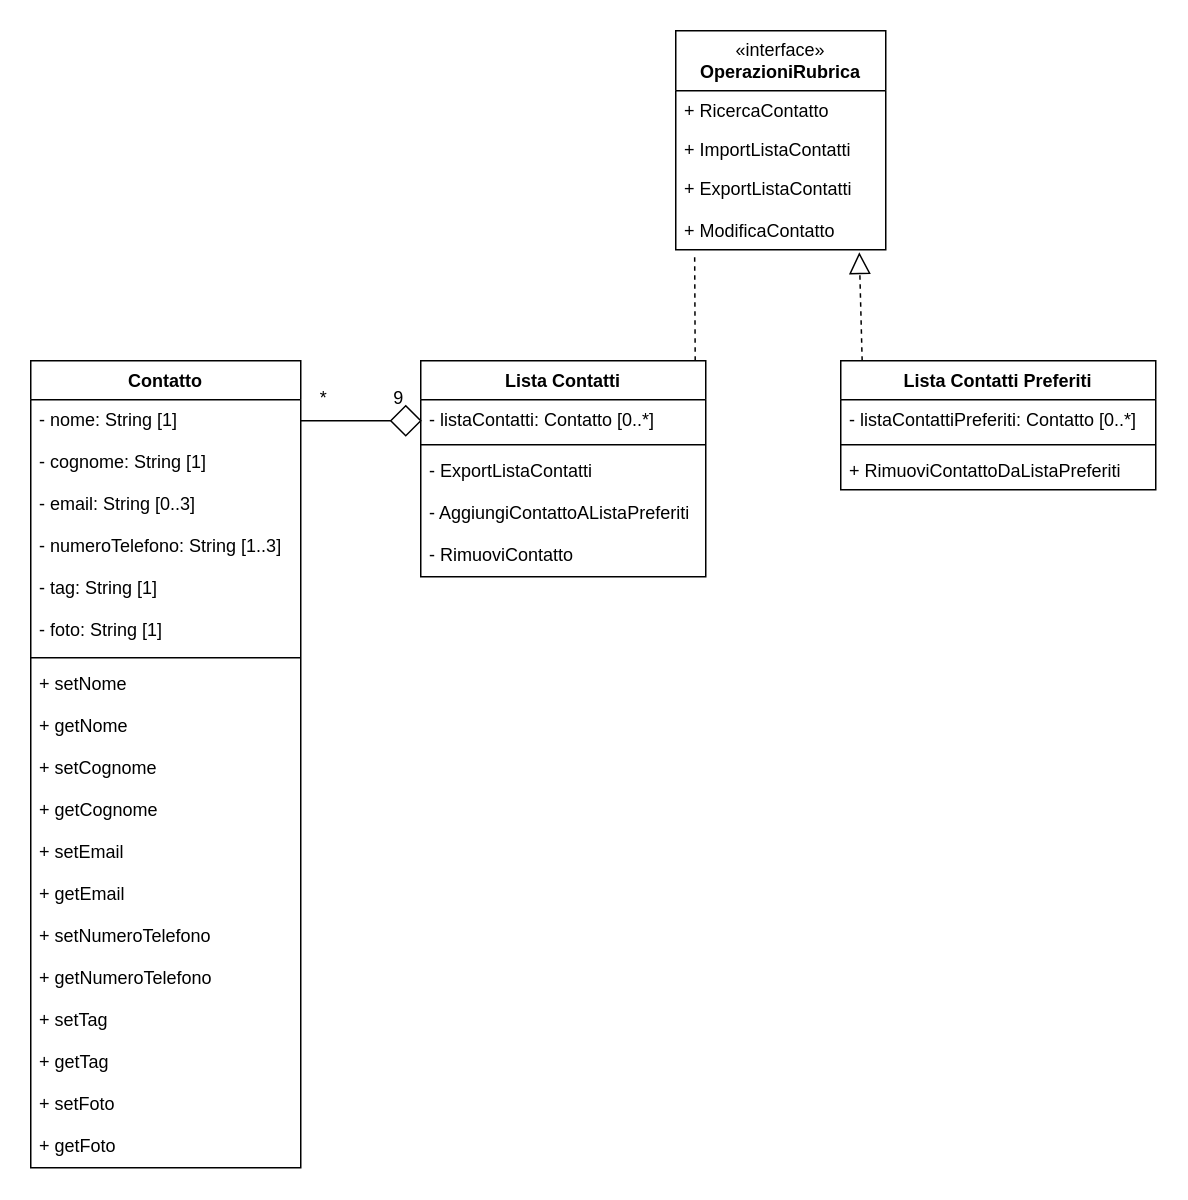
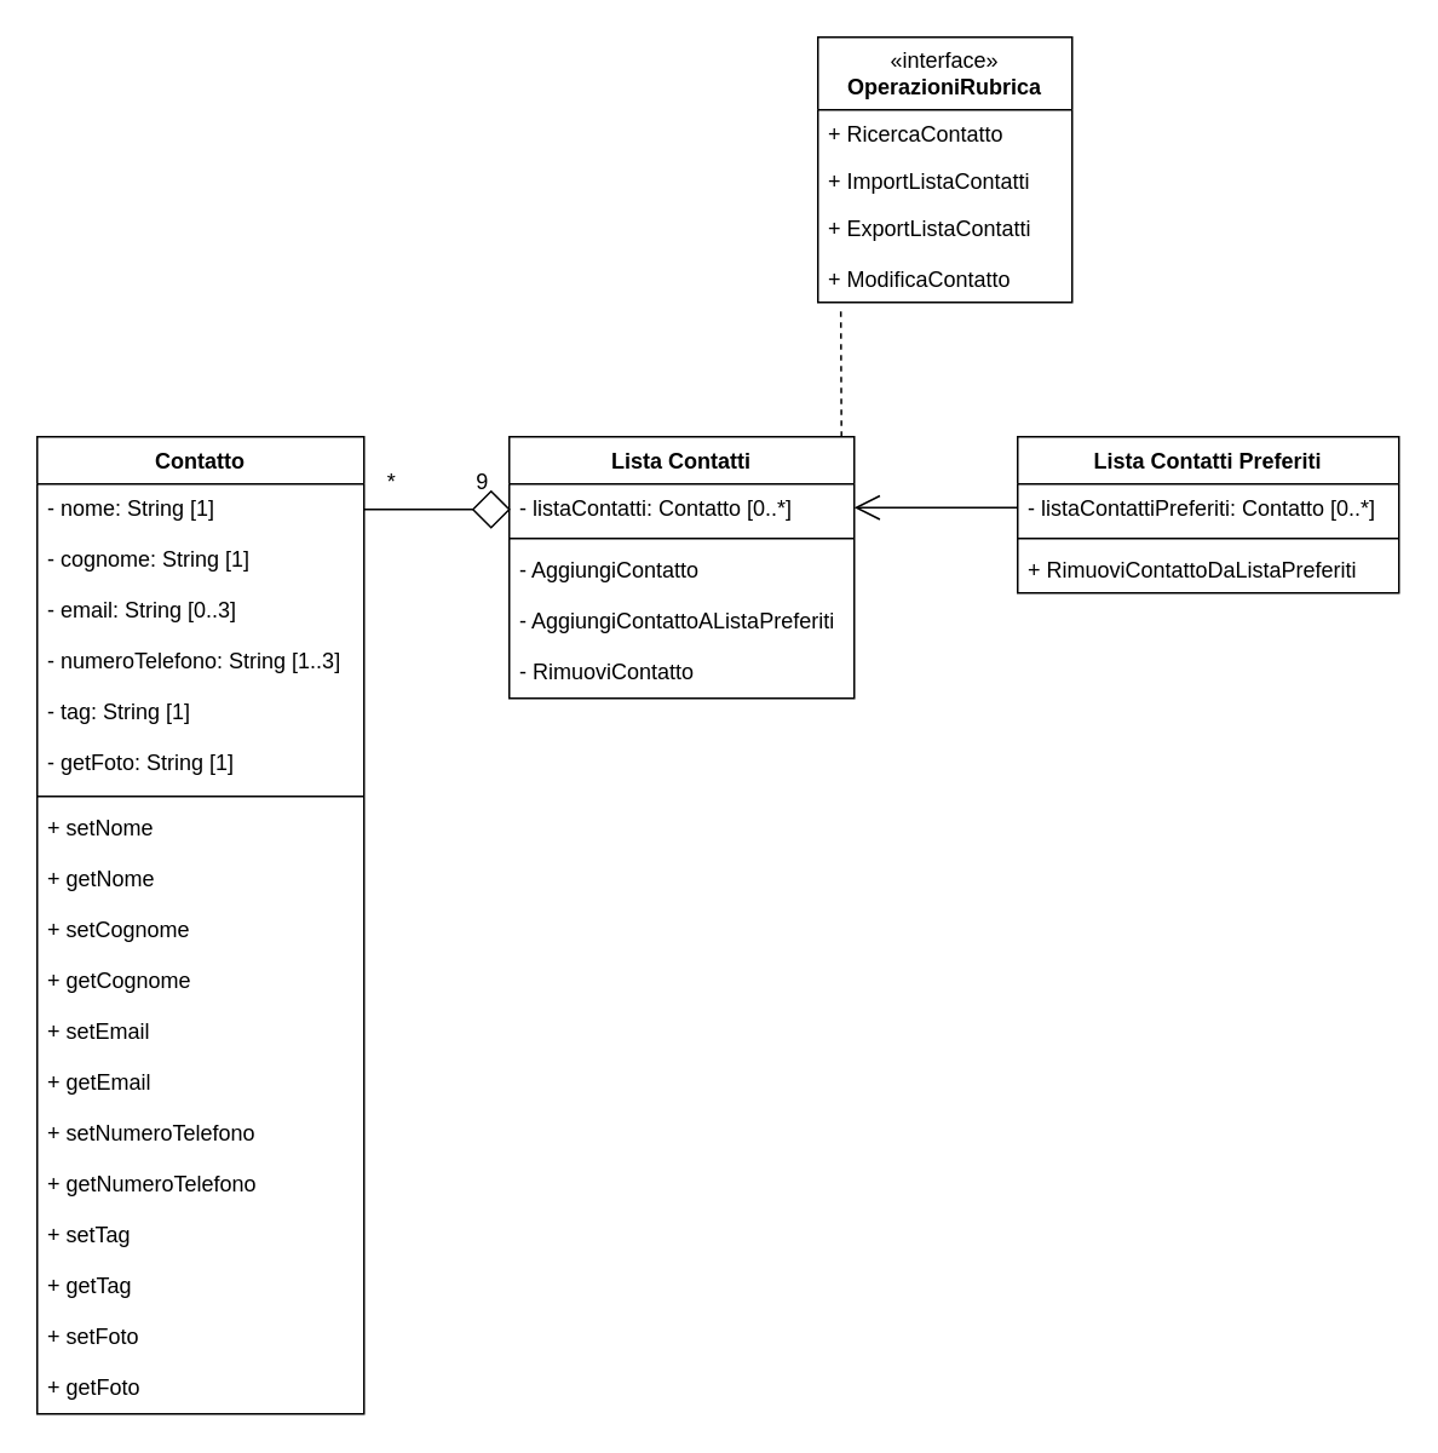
  <mxCell id="0" />
  <mxCell id="1" parent="0" />
  <mxCell id="2" value="Contatto" style="swimlane;fontStyle=1;align=center;verticalAlign=top;childLayout=stackLayout;horizontal=1;startSize=26;horizontalStack=0;resizeParent=1;resizeParentMax=0;resizeLast=0;collapsible=1;marginBottom=0;whiteSpace=wrap;html=1;" parent="1" vertex="1"><mxGeometry x="20" y="240" width="180" height="538" as="geometry" /></mxCell>
  <mxCell id="3" value="- nome: String  [1]" style="text;strokeColor=none;fillColor=none;align=left;verticalAlign=top;spacingLeft=4;spacingRight=4;overflow=hidden;rotatable=0;points=[[0,0.5],[1,0.5]];portConstraint=eastwest;whiteSpace=wrap;html=1;" vertex="1" parent="2"><mxGeometry y="26" width="180" height="28" as="geometry" /></mxCell>
  <mxCell id="4" value="- cognome: String  [1]" style="text;strokeColor=none;fillColor=none;align=left;verticalAlign=top;spacingLeft=4;spacingRight=4;overflow=hidden;rotatable=0;points=[[0,0.5],[1,0.5]];portConstraint=eastwest;whiteSpace=wrap;html=1;" vertex="1" parent="2"><mxGeometry y="54" width="180" height="28" as="geometry" /></mxCell>
  <mxCell id="5" value="- email: String  [0..3]" style="text;strokeColor=none;fillColor=none;align=left;verticalAlign=top;spacingLeft=4;spacingRight=4;overflow=hidden;rotatable=0;points=[[0,0.5],[1,0.5]];portConstraint=eastwest;whiteSpace=wrap;html=1;" vertex="1" parent="2"><mxGeometry y="82" width="180" height="28" as="geometry" /></mxCell>
  <mxCell id="6" value="- numeroTelefono: String  [1..3]" style="text;strokeColor=none;fillColor=none;align=left;verticalAlign=top;spacingLeft=4;spacingRight=4;overflow=hidden;rotatable=0;points=[[0,0.5],[1,0.5]];portConstraint=eastwest;whiteSpace=wrap;html=1;" vertex="1" parent="2"><mxGeometry y="110" width="180" height="28" as="geometry" /></mxCell>
  <mxCell id="7" value="- tag: String  [1]" style="text;strokeColor=none;fillColor=none;align=left;verticalAlign=top;spacingLeft=4;spacingRight=4;overflow=hidden;rotatable=0;points=[[0,0.5],[1,0.5]];portConstraint=eastwest;whiteSpace=wrap;html=1;" vertex="1" parent="2"><mxGeometry y="138" width="180" height="28" as="geometry" /></mxCell>
- <mxCell id="8" value="- foto: String  [1]" style="text;strokeColor=none;fillColor=none;align=left;verticalAlign=top;spacingLeft=4;spacingRight=4;overflow=hidden;rotatable=0;points=[[0,0.5],[1,0.5]];portConstraint=eastwest;whiteSpace=wrap;html=1;" vertex="1" parent="2"><mxGeometry y="166" width="180" height="28" as="geometry" /></mxCell>
+ <mxCell id="8" value="- getFoto: String  [1]" style="text;strokeColor=none;fillColor=none;align=left;verticalAlign=top;spacingLeft=4;spacingRight=4;overflow=hidden;rotatable=0;points=[[0,0.5],[1,0.5]];portConstraint=eastwest;whiteSpace=wrap;html=1;" vertex="1" parent="2"><mxGeometry y="166" width="180" height="28" as="geometry" /></mxCell>
  <mxCell id="9" value="" style="line;strokeWidth=1;fillColor=none;align=left;verticalAlign=middle;spacingTop=-1;spacingLeft=3;spacingRight=3;rotatable=0;labelPosition=right;points=[];portConstraint=eastwest;strokeColor=inherit;" parent="2" vertex="1"><mxGeometry y="194" width="180" height="8" as="geometry" /></mxCell>
  <mxCell id="10" value="&lt;div&gt;+ setNome&lt;/div&gt;" style="text;strokeColor=none;fillColor=none;align=left;verticalAlign=top;spacingLeft=4;spacingRight=4;overflow=hidden;rotatable=0;points=[[0,0.5],[1,0.5]];portConstraint=eastwest;whiteSpace=wrap;html=1;" vertex="1" parent="2"><mxGeometry y="202" width="180" height="28" as="geometry" /></mxCell>
  <mxCell id="11" value="&lt;div&gt;+ getNome&lt;br&gt;&lt;/div&gt;" style="text;strokeColor=none;fillColor=none;align=left;verticalAlign=top;spacingLeft=4;spacingRight=4;overflow=hidden;rotatable=0;points=[[0,0.5],[1,0.5]];portConstraint=eastwest;whiteSpace=wrap;html=1;" vertex="1" parent="2"><mxGeometry y="230" width="180" height="28" as="geometry" /></mxCell>
  <mxCell id="12" value="&lt;div&gt;+ setCognome&lt;/div&gt;" style="text;strokeColor=none;fillColor=none;align=left;verticalAlign=top;spacingLeft=4;spacingRight=4;overflow=hidden;rotatable=0;points=[[0,0.5],[1,0.5]];portConstraint=eastwest;whiteSpace=wrap;html=1;" vertex="1" parent="2"><mxGeometry y="258" width="180" height="28" as="geometry" /></mxCell>
  <mxCell id="13" value="&lt;div&gt;+ getCognome&lt;br&gt;&lt;/div&gt;" style="text;strokeColor=none;fillColor=none;align=left;verticalAlign=top;spacingLeft=4;spacingRight=4;overflow=hidden;rotatable=0;points=[[0,0.5],[1,0.5]];portConstraint=eastwest;whiteSpace=wrap;html=1;" vertex="1" parent="2"><mxGeometry y="286" width="180" height="28" as="geometry" /></mxCell>
  <mxCell id="14" value="&lt;div&gt;+ setEmail&lt;br&gt;&lt;/div&gt;" style="text;strokeColor=none;fillColor=none;align=left;verticalAlign=top;spacingLeft=4;spacingRight=4;overflow=hidden;rotatable=0;points=[[0,0.5],[1,0.5]];portConstraint=eastwest;whiteSpace=wrap;html=1;" vertex="1" parent="2"><mxGeometry y="314" width="180" height="28" as="geometry" /></mxCell>
  <mxCell id="15" value="&lt;div&gt;+ getEmail&lt;br&gt;&lt;/div&gt;" style="text;strokeColor=none;fillColor=none;align=left;verticalAlign=top;spacingLeft=4;spacingRight=4;overflow=hidden;rotatable=0;points=[[0,0.5],[1,0.5]];portConstraint=eastwest;whiteSpace=wrap;html=1;" vertex="1" parent="2"><mxGeometry y="342" width="180" height="28" as="geometry" /></mxCell>
  <mxCell id="16" value="&lt;div&gt;+ setNumeroTelefono&lt;br&gt;&lt;/div&gt;" style="text;strokeColor=none;fillColor=none;align=left;verticalAlign=top;spacingLeft=4;spacingRight=4;overflow=hidden;rotatable=0;points=[[0,0.5],[1,0.5]];portConstraint=eastwest;whiteSpace=wrap;html=1;" vertex="1" parent="2"><mxGeometry y="370" width="180" height="28" as="geometry" /></mxCell>
  <mxCell id="17" value="&lt;div&gt;+ getNumeroTelefono&lt;br&gt;&lt;/div&gt;" style="text;strokeColor=none;fillColor=none;align=left;verticalAlign=top;spacingLeft=4;spacingRight=4;overflow=hidden;rotatable=0;points=[[0,0.5],[1,0.5]];portConstraint=eastwest;whiteSpace=wrap;html=1;" vertex="1" parent="2"><mxGeometry y="398" width="180" height="28" as="geometry" /></mxCell>
  <mxCell id="18" value="&lt;div&gt;+ setTag&lt;br&gt;&lt;/div&gt;" style="text;strokeColor=none;fillColor=none;align=left;verticalAlign=top;spacingLeft=4;spacingRight=4;overflow=hidden;rotatable=0;points=[[0,0.5],[1,0.5]];portConstraint=eastwest;whiteSpace=wrap;html=1;" vertex="1" parent="2"><mxGeometry y="426" width="180" height="28" as="geometry" /></mxCell>
  <mxCell id="19" value="&lt;div&gt;+ getTag&lt;br&gt;&lt;/div&gt;" style="text;strokeColor=none;fillColor=none;align=left;verticalAlign=top;spacingLeft=4;spacingRight=4;overflow=hidden;rotatable=0;points=[[0,0.5],[1,0.5]];portConstraint=eastwest;whiteSpace=wrap;html=1;" vertex="1" parent="2"><mxGeometry y="454" width="180" height="28" as="geometry" /></mxCell>
  <mxCell id="20" value="&lt;div&gt;+ setFoto&lt;br&gt;&lt;/div&gt;" style="text;strokeColor=none;fillColor=none;align=left;verticalAlign=top;spacingLeft=4;spacingRight=4;overflow=hidden;rotatable=0;points=[[0,0.5],[1,0.5]];portConstraint=eastwest;whiteSpace=wrap;html=1;" vertex="1" parent="2"><mxGeometry y="482" width="180" height="28" as="geometry" /></mxCell>
  <mxCell id="21" value="&lt;div&gt;+ getFoto&lt;br&gt;&lt;/div&gt;" style="text;strokeColor=none;fillColor=none;align=left;verticalAlign=top;spacingLeft=4;spacingRight=4;overflow=hidden;rotatable=0;points=[[0,0.5],[1,0.5]];portConstraint=eastwest;whiteSpace=wrap;html=1;" vertex="1" parent="2"><mxGeometry y="510" width="180" height="28" as="geometry" /></mxCell>
  <mxCell id="22" value="Lista Contatti" style="swimlane;fontStyle=1;align=center;verticalAlign=top;childLayout=stackLayout;horizontal=1;startSize=26;horizontalStack=0;resizeParent=1;resizeParentMax=0;resizeLast=0;collapsible=1;marginBottom=0;whiteSpace=wrap;html=1;" parent="1" vertex="1"><mxGeometry x="280" y="240" width="190" height="144" as="geometry" /></mxCell>
  <mxCell id="23" value="&lt;div&gt;- listaContatti: Contatto [0..*]&lt;/div&gt;" style="text;strokeColor=none;fillColor=none;align=left;verticalAlign=top;spacingLeft=4;spacingRight=4;overflow=hidden;rotatable=0;points=[[0,0.5],[1,0.5]];portConstraint=eastwest;whiteSpace=wrap;html=1;" parent="22" vertex="1"><mxGeometry y="26" width="190" height="26" as="geometry" /></mxCell>
  <mxCell id="24" value="" style="line;strokeWidth=1;fillColor=none;align=left;verticalAlign=middle;spacingTop=-1;spacingLeft=3;spacingRight=3;rotatable=0;labelPosition=right;points=[];portConstraint=eastwest;strokeColor=inherit;" parent="22" vertex="1"><mxGeometry y="52" width="190" height="8" as="geometry" /></mxCell>
- <mxCell id="25" value="&lt;div&gt;- ExportListaContatti&lt;/div&gt;" style="text;strokeColor=none;fillColor=none;align=left;verticalAlign=top;spacingLeft=4;spacingRight=4;overflow=hidden;rotatable=0;points=[[0,0.5],[1,0.5]];portConstraint=eastwest;whiteSpace=wrap;html=1;" vertex="1" parent="22"><mxGeometry y="60" width="190" height="28" as="geometry" /></mxCell>
+ <mxCell id="25" value="&lt;div&gt;- AggiungiContatto&lt;/div&gt;" style="text;strokeColor=none;fillColor=none;align=left;verticalAlign=top;spacingLeft=4;spacingRight=4;overflow=hidden;rotatable=0;points=[[0,0.5],[1,0.5]];portConstraint=eastwest;whiteSpace=wrap;html=1;" vertex="1" parent="22"><mxGeometry y="60" width="190" height="28" as="geometry" /></mxCell>
  <mxCell id="26" value="- AggiungiContattoAListaPreferiti" style="text;strokeColor=none;fillColor=none;align=left;verticalAlign=top;spacingLeft=4;spacingRight=4;overflow=hidden;rotatable=0;points=[[0,0.5],[1,0.5]];portConstraint=eastwest;whiteSpace=wrap;html=1;" vertex="1" parent="22"><mxGeometry y="88" width="190" height="28" as="geometry" /></mxCell>
  <mxCell id="27" value="- RimuoviContatto" style="text;strokeColor=none;fillColor=none;align=left;verticalAlign=top;spacingLeft=4;spacingRight=4;overflow=hidden;rotatable=0;points=[[0,0.5],[1,0.5]];portConstraint=eastwest;whiteSpace=wrap;html=1;" vertex="1" parent="22"><mxGeometry y="116" width="190" height="28" as="geometry" /></mxCell>
  <mxCell id="28" value="" style="rhombus;whiteSpace=wrap;html=1;" parent="1" vertex="1"><mxGeometry x="260" y="270" width="20" height="20" as="geometry" /></mxCell>
  <mxCell id="29" value="" style="endArrow=none;html=1;rounded=0;entryX=0;entryY=0.5;entryDx=0;entryDy=0;exitX=1;exitY=0.5;exitDx=0;exitDy=0;" parent="1" source="3" target="28" edge="1"><mxGeometry width="50" height="50" relative="1" as="geometry"><mxPoint x="240" y="340" as="sourcePoint" /><mxPoint x="380" y="370" as="targetPoint" /></mxGeometry></mxCell>
  <mxCell id="30" value="Lista Contatti Preferiti" style="swimlane;fontStyle=1;align=center;verticalAlign=top;childLayout=stackLayout;horizontal=1;startSize=26;horizontalStack=0;resizeParent=1;resizeParentMax=0;resizeLast=0;collapsible=1;marginBottom=0;whiteSpace=wrap;html=1;" parent="1" vertex="1"><mxGeometry x="560" y="240" width="210" height="86" as="geometry" /></mxCell>
  <mxCell id="31" value="- listaContattiPreferiti: Contatto [0..*]" style="text;strokeColor=none;fillColor=none;align=left;verticalAlign=top;spacingLeft=4;spacingRight=4;overflow=hidden;rotatable=0;points=[[0,0.5],[1,0.5]];portConstraint=eastwest;whiteSpace=wrap;html=1;" parent="30" vertex="1"><mxGeometry y="26" width="210" height="26" as="geometry" /></mxCell>
  <mxCell id="32" value="" style="line;strokeWidth=1;fillColor=none;align=left;verticalAlign=middle;spacingTop=-1;spacingLeft=3;spacingRight=3;rotatable=0;labelPosition=right;points=[];portConstraint=eastwest;strokeColor=inherit;" parent="30" vertex="1"><mxGeometry y="52" width="210" height="8" as="geometry" /></mxCell>
  <mxCell id="33" value="+ RimuoviContattoDaListaPreferiti" style="text;strokeColor=none;fillColor=none;align=left;verticalAlign=top;spacingLeft=4;spacingRight=4;overflow=hidden;rotatable=0;points=[[0,0.5],[1,0.5]];portConstraint=eastwest;whiteSpace=wrap;html=1;" parent="30" vertex="1"><mxGeometry y="60" width="210" height="26" as="geometry" /></mxCell>
  <mxCell id="34" value="&lt;div&gt;«interface»&lt;/div&gt;&lt;div&gt;&lt;b&gt;OperazioniRubrica&lt;/b&gt;&lt;br&gt;&lt;/div&gt;" style="swimlane;fontStyle=0;childLayout=stackLayout;horizontal=1;startSize=40;fillColor=none;horizontalStack=0;resizeParent=1;resizeParentMax=0;resizeLast=0;collapsible=1;marginBottom=0;whiteSpace=wrap;html=1;" parent="1" vertex="1"><mxGeometry x="450" y="20" width="140" height="146" as="geometry" /></mxCell>
  <mxCell id="35" value="+ RicercaContatto" style="text;strokeColor=none;fillColor=none;align=left;verticalAlign=top;spacingLeft=4;spacingRight=4;overflow=hidden;rotatable=0;points=[[0,0.5],[1,0.5]];portConstraint=eastwest;whiteSpace=wrap;html=1;" parent="34" vertex="1"><mxGeometry y="40" width="140" height="26" as="geometry" /></mxCell>
  <mxCell id="36" value="+ ImportListaContatti" style="text;strokeColor=none;fillColor=none;align=left;verticalAlign=top;spacingLeft=4;spacingRight=4;overflow=hidden;rotatable=0;points=[[0,0.5],[1,0.5]];portConstraint=eastwest;whiteSpace=wrap;html=1;" parent="34" vertex="1"><mxGeometry y="66" width="140" height="26" as="geometry" /></mxCell>
  <mxCell id="37" value="&lt;div&gt;+ ExportListaContatti&lt;/div&gt;" style="text;strokeColor=none;fillColor=none;align=left;verticalAlign=top;spacingLeft=4;spacingRight=4;overflow=hidden;rotatable=0;points=[[0,0.5],[1,0.5]];portConstraint=eastwest;whiteSpace=wrap;html=1;" parent="34" vertex="1"><mxGeometry y="92" width="140" height="28" as="geometry" /></mxCell>
  <mxCell id="38" value="+ ModificaContatto" style="text;strokeColor=none;fillColor=none;align=left;verticalAlign=top;spacingLeft=4;spacingRight=4;overflow=hidden;rotatable=0;points=[[0,0.5],[1,0.5]];portConstraint=eastwest;whiteSpace=wrap;html=1;" vertex="1" parent="34"><mxGeometry y="120" width="140" height="26" as="geometry" /></mxCell>
  <mxCell id="39" value="" style="endArrow=none;dashed=1;endFill=0;endSize=12;html=1;rounded=0;exitX=0.963;exitY=0;exitDx=0;exitDy=0;exitPerimeter=0;entryX=0.09;entryY=1.086;entryDx=0;entryDy=0;entryPerimeter=0;" parent="1" source="22" target="38" edge="1"><mxGeometry width="160" relative="1" as="geometry"><mxPoint x="310" y="300" as="sourcePoint" /><mxPoint x="470" y="200" as="targetPoint" /></mxGeometry></mxCell>
- <mxCell id="40" value="" style="endArrow=block;dashed=1;endFill=0;endSize=12;html=1;rounded=0;exitX=0.068;exitY=0;exitDx=0;exitDy=0;exitPerimeter=0;entryX=0.874;entryY=1.065;entryDx=0;entryDy=0;entryPerimeter=0;" parent="1" source="30" target="38" edge="1"><mxGeometry width="160" relative="1" as="geometry"><mxPoint x="410" y="250" as="sourcePoint" /><mxPoint x="590" y="210" as="targetPoint" /></mxGeometry></mxCell>
  <mxCell id="41" value="9" style="text;html=1;align=center;verticalAlign=middle;resizable=0;points=[];autosize=1;strokeColor=none;fillColor=none;" parent="1" vertex="1"><mxGeometry x="250" y="250" width="30" height="30" as="geometry" /></mxCell>
  <mxCell id="42" value="*" style="text;html=1;align=center;verticalAlign=middle;resizable=0;points=[];autosize=1;strokeColor=none;fillColor=none;" parent="1" vertex="1"><mxGeometry x="200" y="250" width="30" height="30" as="geometry" /></mxCell>
+ <mxCell id="43" value="" style="endArrow=open;endFill=1;endSize=12;html=1;rounded=0;exitX=0;exitY=0.5;exitDx=0;exitDy=0;entryX=1;entryY=0.5;entryDx=0;entryDy=0;" edge="1" parent="1" source="31" target="23"><mxGeometry width="160" relative="1" as="geometry"><mxPoint x="440" y="410" as="sourcePoint" /><mxPoint x="530" y="360" as="targetPoint" /></mxGeometry></mxCell>
